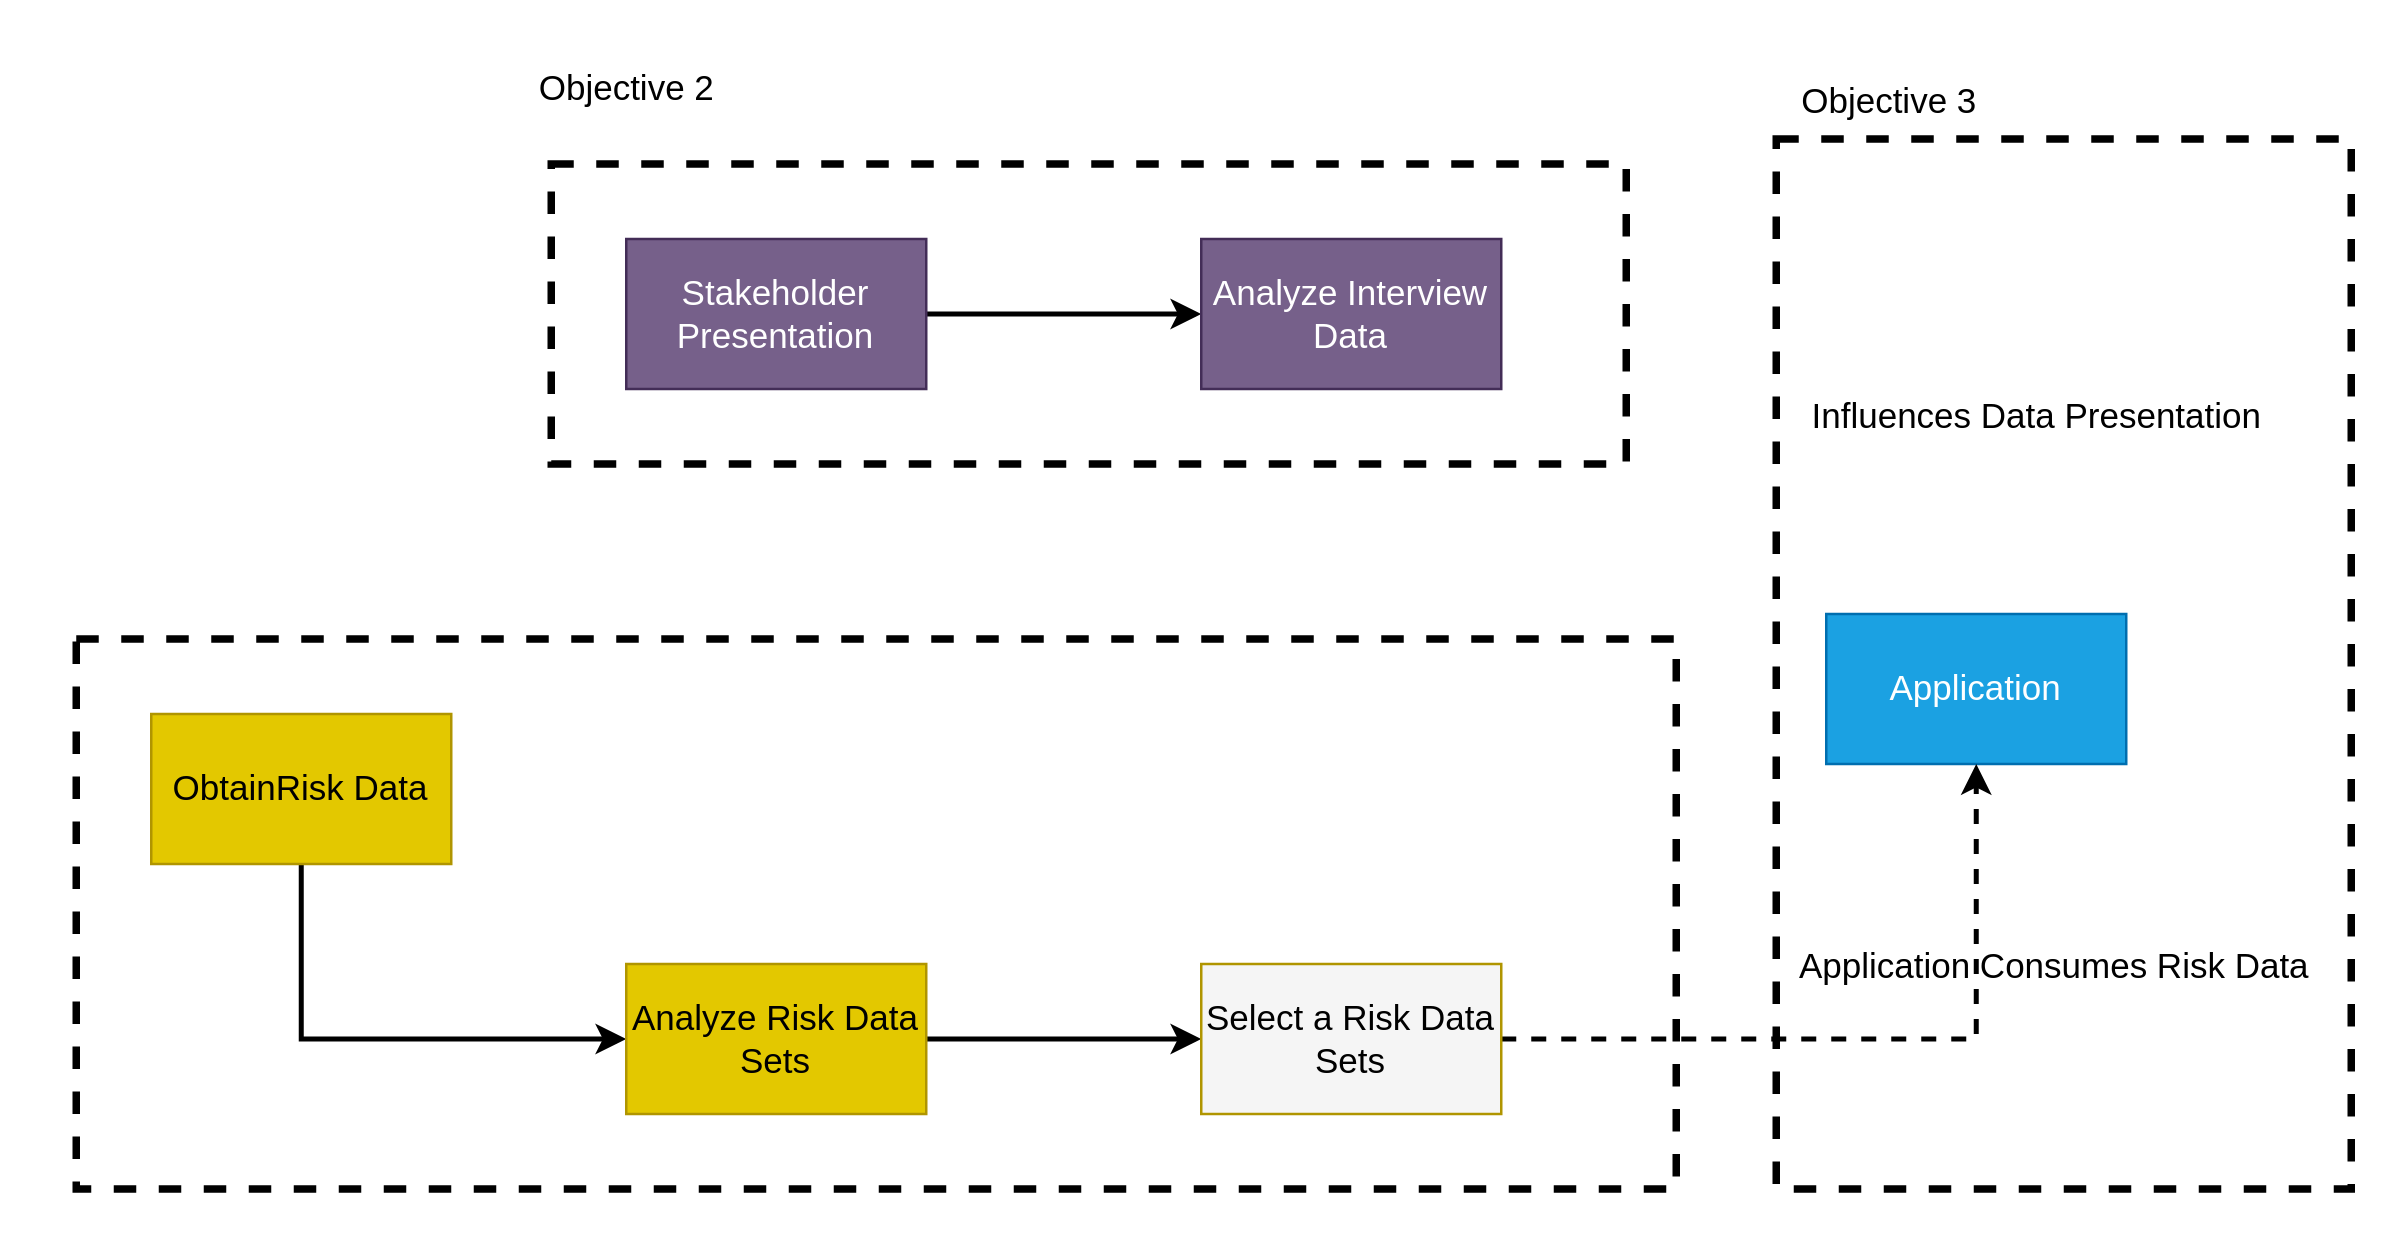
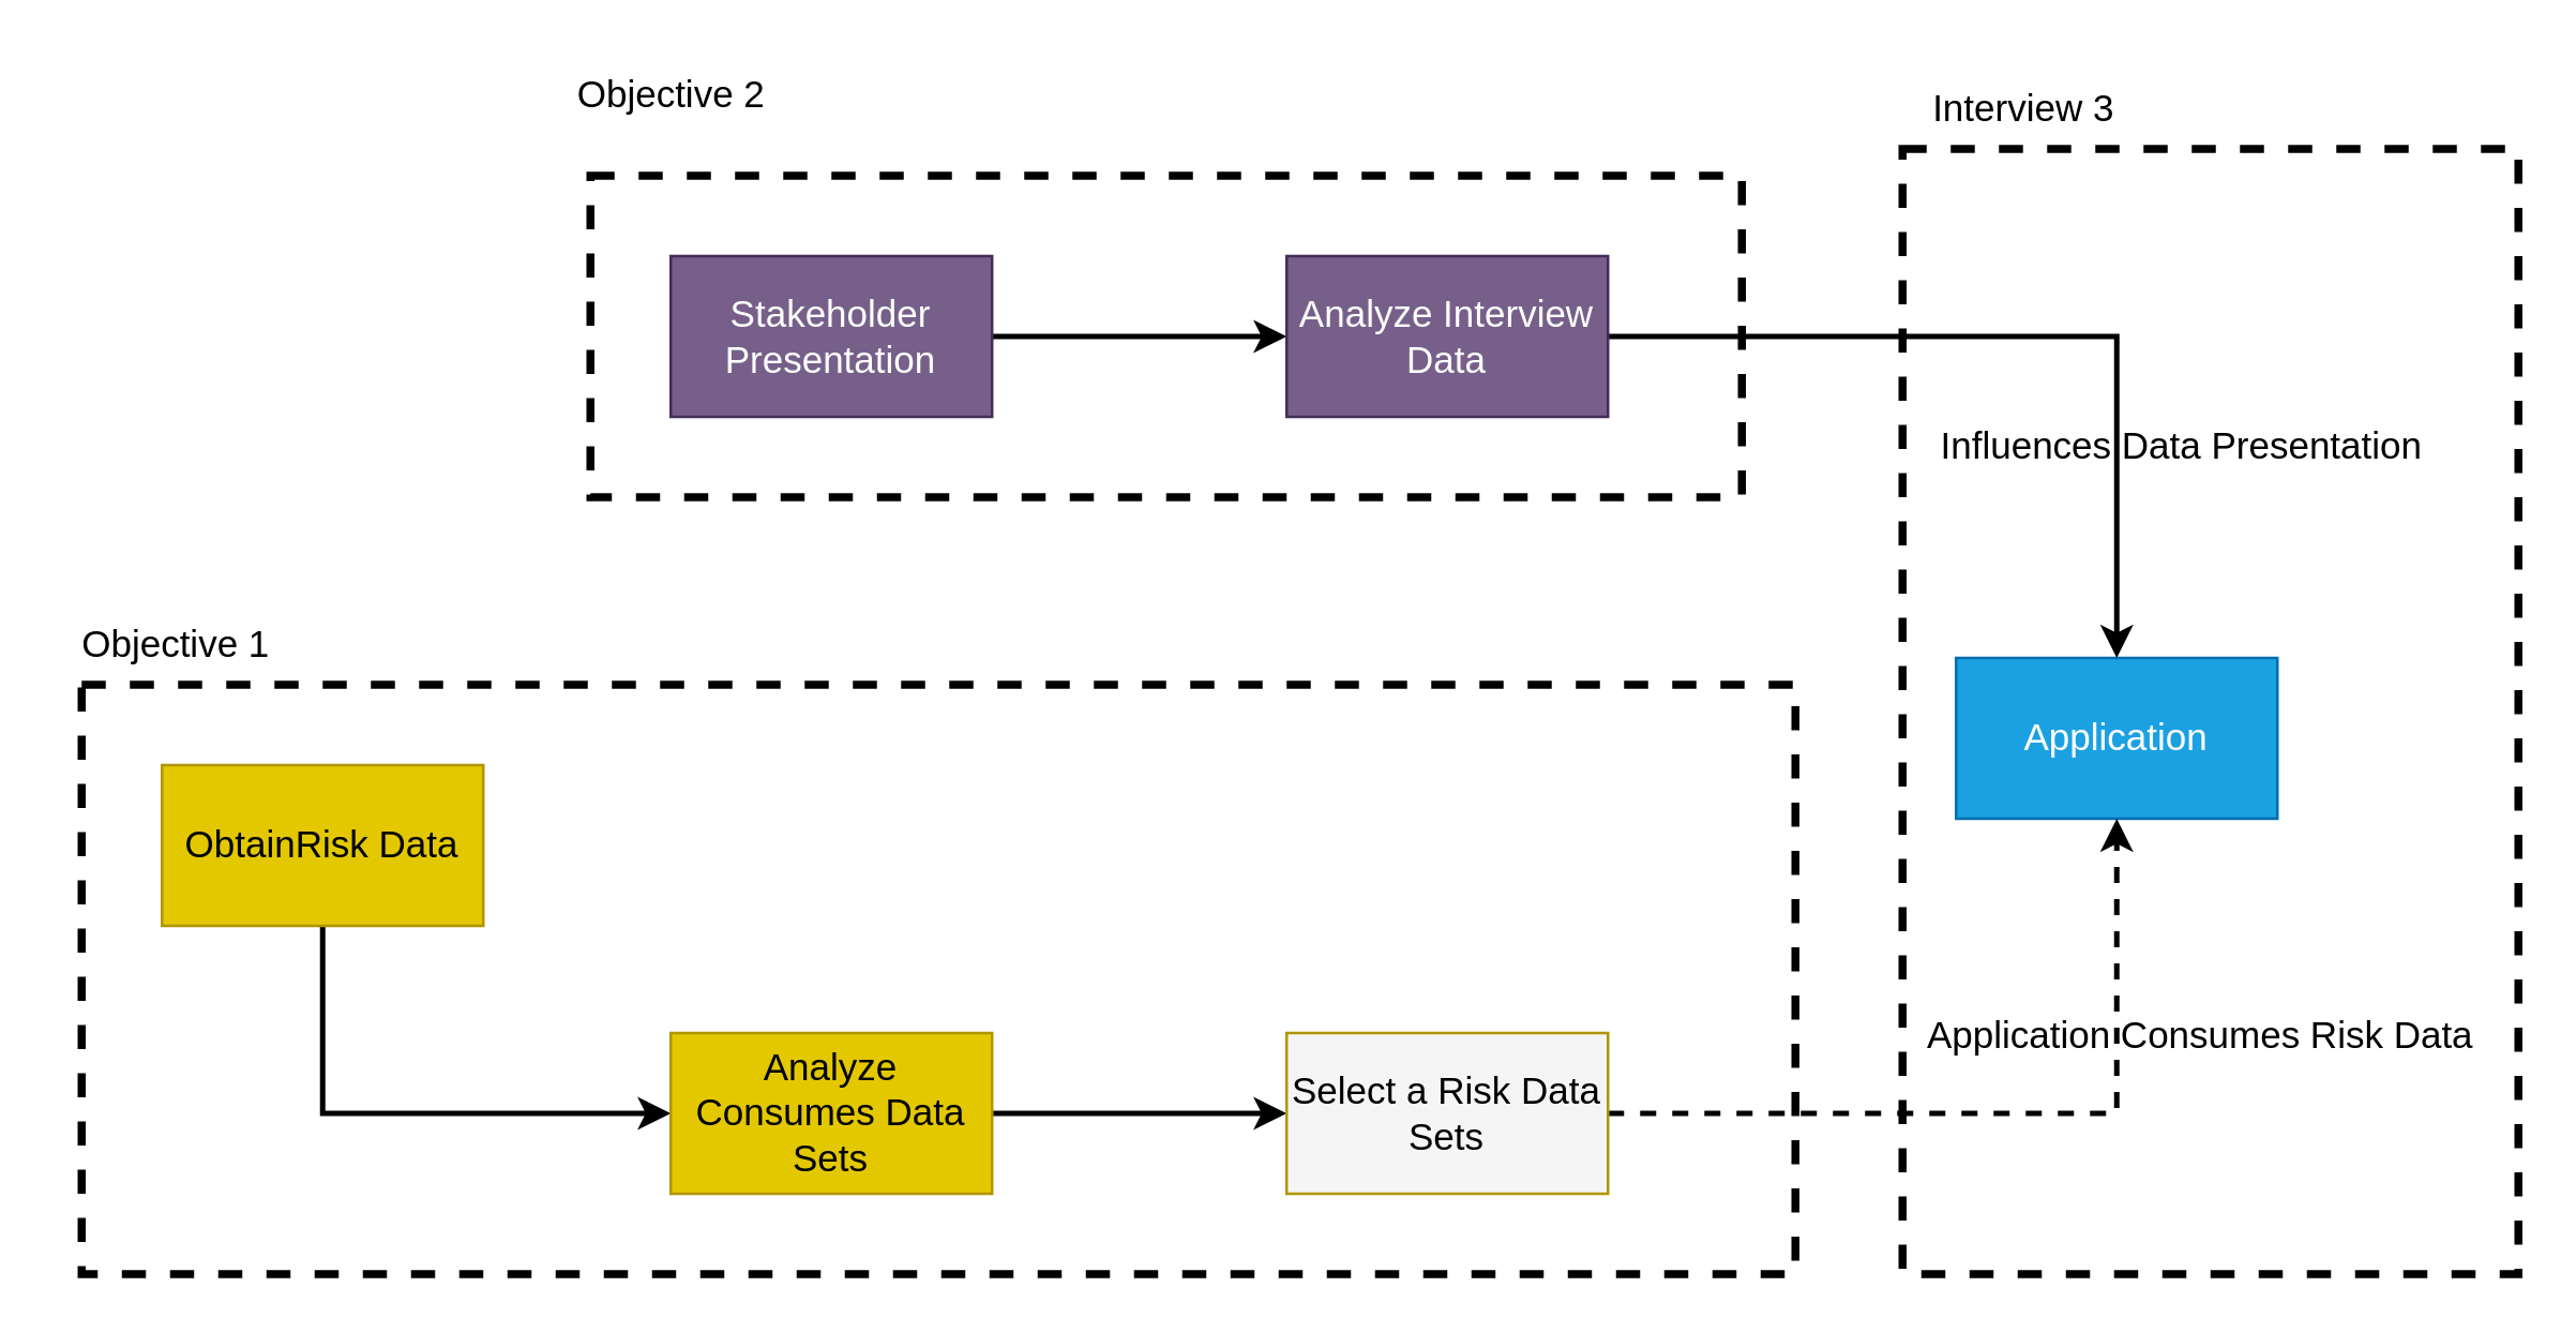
  <mxCell id="0" />
  <mxCell id="1" parent="0" />
  <mxCell id="2" style="edgeStyle=orthogonalEdgeStyle;rounded=0;orthogonalLoop=1;jettySize=auto;html=1;exitX=0.5;exitY=1;exitDx=0;exitDy=0;entryX=0;entryY=0.5;entryDx=0;entryDy=0;strokeColor=#000000;strokeWidth=2;" edge="1" parent="1" source="3" target="6"><mxGeometry relative="1" as="geometry"><mxPoint x="210" y="415" as="targetPoint" /></mxGeometry></mxCell>
  <mxCell id="3" value="&lt;font style=&quot;font-size: 14px;&quot;&gt;ObtainRisk Data&lt;/font&gt;" style="rounded=0;whiteSpace=wrap;html=1;fillColor=#e3c800;fontColor=#000000;strokeColor=#B09500;" vertex="1" parent="1"><mxGeometry x="60" y="285" width="120" height="60" as="geometry" /></mxCell>
  <mxCell id="4" value="&lt;font style=&quot;font-size: 14px;&quot;&gt;Application&lt;/font&gt;" style="rounded=0;whiteSpace=wrap;html=1;fillColor=#1ba1e2;fontColor=#ffffff;strokeColor=#006EAF;" vertex="1" parent="1"><mxGeometry x="730" y="245" width="120" height="60" as="geometry" /></mxCell>
  <mxCell id="5" style="edgeStyle=orthogonalEdgeStyle;rounded=0;orthogonalLoop=1;jettySize=auto;html=1;exitX=1;exitY=0.5;exitDx=0;exitDy=0;entryX=0;entryY=0.5;entryDx=0;entryDy=0;strokeColor=#000000;strokeWidth=2;" edge="1" parent="1" source="6" target="9"><mxGeometry relative="1" as="geometry" /></mxCell>
- <mxCell id="6" value="&lt;font style=&quot;font-size: 14px;&quot;&gt;Analyze Risk Data Sets&lt;/font&gt;" style="rounded=0;whiteSpace=wrap;html=1;fillColor=#e3c800;fontColor=#000000;strokeColor=#B09500;" vertex="1" parent="1"><mxGeometry x="250" y="385" width="120" height="60" as="geometry" /></mxCell>
+ <mxCell id="6" value="&lt;font style=&quot;font-size: 14px;&quot;&gt;Analyze Consumes Data Sets&lt;/font&gt;" style="rounded=0;whiteSpace=wrap;html=1;fillColor=#e3c800;fontColor=#000000;strokeColor=#B09500;" vertex="1" parent="1"><mxGeometry x="250" y="385" width="120" height="60" as="geometry" /></mxCell>
  <mxCell id="7" style="edgeStyle=orthogonalEdgeStyle;rounded=0;orthogonalLoop=1;jettySize=auto;html=1;exitX=1;exitY=0.5;exitDx=0;exitDy=0;entryX=0.5;entryY=1;entryDx=0;entryDy=0;strokeColor=#000000;strokeWidth=2;dashed=1;" edge="1" parent="1" source="9" target="4"><mxGeometry relative="1" as="geometry" /></mxCell>
  <mxCell id="8" value="&lt;font style=&quot;font-size: 14px;&quot;&gt;Application Consumes Risk Data&lt;/font&gt;" style="edgeLabel;html=1;align=center;verticalAlign=middle;resizable=0;points=[];fontColor=#000000;labelBackgroundColor=none;" vertex="1" connectable="0" parent="7"><mxGeometry x="-0.292" y="1" relative="1" as="geometry"><mxPoint x="114" y="-29" as="offset" /></mxGeometry></mxCell>
  <mxCell id="9" value="&lt;font style=&quot;font-size: 14px;&quot;&gt;Select a Risk Data Sets&lt;/font&gt;" style="rounded=0;whiteSpace=wrap;html=1;fillColor=#f5f5f5;fontColor=#000000;strokeColor=#B09500;" vertex="1" parent="1"><mxGeometry x="480" y="385" width="120" height="60" as="geometry" /></mxCell>
  <mxCell id="10" style="edgeStyle=orthogonalEdgeStyle;rounded=0;orthogonalLoop=1;jettySize=auto;html=1;exitX=1;exitY=0.5;exitDx=0;exitDy=0;entryX=0;entryY=0.5;entryDx=0;entryDy=0;strokeColor=#000000;strokeWidth=2;" edge="1" parent="1" source="11" target="13"><mxGeometry relative="1" as="geometry" /></mxCell>
  <mxCell id="11" value="&lt;font style=&quot;font-size: 14px;&quot;&gt;Stakeholder Presentation&lt;/font&gt;" style="rounded=0;whiteSpace=wrap;html=1;fillColor=#76608a;fontColor=#ffffff;strokeColor=#432D57;" vertex="1" parent="1"><mxGeometry x="250" y="95" width="120" height="60" as="geometry" /></mxCell>
+ <mxCell id="12" style="edgeStyle=orthogonalEdgeStyle;rounded=0;orthogonalLoop=1;jettySize=auto;html=1;exitX=1;exitY=0.5;exitDx=0;exitDy=0;entryX=0.5;entryY=0;entryDx=0;entryDy=0;strokeColor=#000000;strokeWidth=2;" edge="1" parent="1" source="13" target="4"><mxGeometry relative="1" as="geometry" /></mxCell>
  <mxCell id="13" value="&lt;font style=&quot;font-size: 14px;&quot;&gt;Analyze Interview Data&lt;br&gt;&lt;/font&gt;" style="rounded=0;whiteSpace=wrap;html=1;fillColor=#76608a;fontColor=#ffffff;strokeColor=#432D57;" vertex="1" parent="1"><mxGeometry x="480" y="95" width="120" height="60" as="geometry" /></mxCell>
  <mxCell id="14" value="" style="rounded=0;whiteSpace=wrap;html=1;fillColor=none;dashed=1;strokeColor=#000000;strokeWidth=3;" vertex="1" parent="1"><mxGeometry x="220" y="65" width="430" height="120" as="geometry" /></mxCell>
  <mxCell id="15" value="" style="rounded=0;whiteSpace=wrap;html=1;fillColor=none;dashed=1;strokeColor=#000000;strokeWidth=3;" vertex="1" parent="1"><mxGeometry x="30" y="255" width="640" height="220" as="geometry" /></mxCell>
  <mxCell id="16" value="" style="rounded=0;whiteSpace=wrap;html=1;fillColor=none;dashed=1;strokeColor=#000000;strokeWidth=3;" vertex="1" parent="1"><mxGeometry x="710" y="55" width="230" height="420" as="geometry" /></mxCell>
+ <mxCell id="17" value="&lt;font style=&quot;font-size: 14px;&quot; color=&quot;#000000&quot;&gt;Objective 1&lt;/font&gt;" style="text;html=1;align=center;verticalAlign=middle;resizable=0;points=[];autosize=1;strokeColor=none;fillColor=none;" vertex="1" parent="1"><mxGeometry x="20" y="225" width="90" height="30" as="geometry" /></mxCell>
  <mxCell id="18" value="&lt;font style=&quot;font-size: 14px;&quot; color=&quot;#000000&quot;&gt;Objective 2&lt;br&gt;&lt;/font&gt;" style="text;html=1;align=center;verticalAlign=middle;resizable=0;points=[];autosize=1;strokeColor=none;fillColor=none;" vertex="1" parent="1"><mxGeometry x="205" y="20" width="90" height="30" as="geometry" /></mxCell>
- <mxCell id="19" value="&lt;font style=&quot;font-size: 14px;&quot; color=&quot;#000000&quot;&gt;Objective 3&lt;br&gt;&lt;/font&gt;" style="text;html=1;align=center;verticalAlign=middle;resizable=0;points=[];autosize=1;strokeColor=none;fillColor=none;" vertex="1" parent="1"><mxGeometry x="710" y="25" width="90" height="30" as="geometry" /></mxCell>
+ <mxCell id="19" value="&lt;font style=&quot;font-size: 14px;&quot; color=&quot;#000000&quot;&gt;Interview 3&lt;br&gt;&lt;/font&gt;" style="text;html=1;align=center;verticalAlign=middle;resizable=0;points=[];autosize=1;strokeColor=none;fillColor=none;" vertex="1" parent="1"><mxGeometry x="710" y="25" width="90" height="30" as="geometry" /></mxCell>
  <mxCell id="20" value="&lt;font style=&quot;font-size: 14px;&quot; color=&quot;#000000&quot;&gt;Influences Data Presentation&lt;/font&gt;" style="edgeLabel;html=1;align=center;verticalAlign=middle;resizable=0;points=[];labelBackgroundColor=none;" vertex="1" connectable="0" parent="1"><mxGeometry x="813" y="165" as="geometry" /></mxCell>
